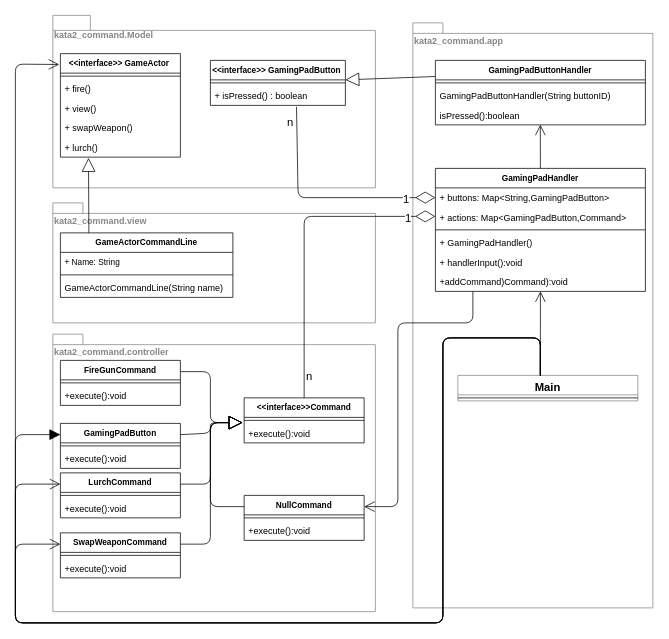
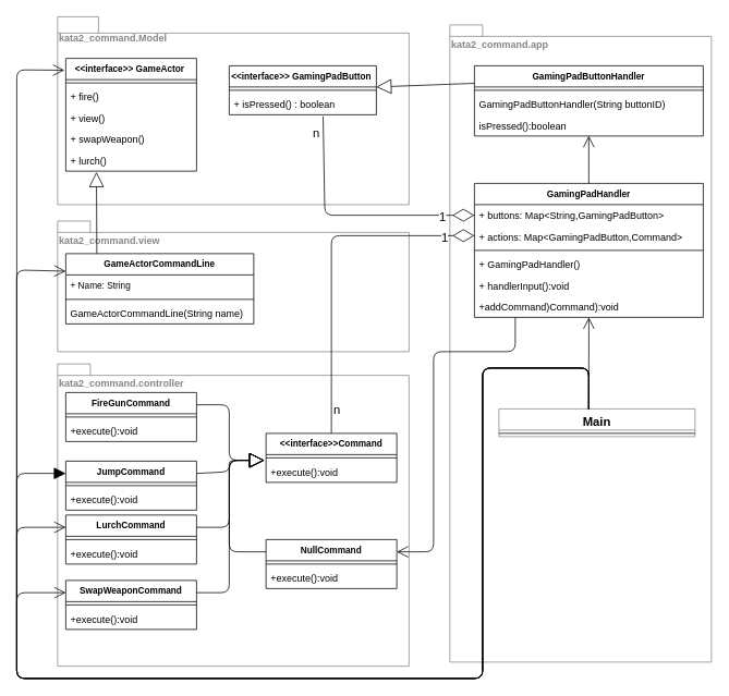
  <mxCell id="0" />
  <mxCell id="1" parent="0" />
  <mxCell id="2" value="kata2_command.controller" style="shape=folder;fontStyle=1;spacingTop=10;tabWidth=40;tabHeight=14;tabPosition=left;html=1;verticalAlign=top;align=left;fontColor=#858585;strokeColor=#878787;" vertex="1" parent="1"><mxGeometry x="70" y="445" width="430" height="370" as="geometry" /></mxCell>
  <mxCell id="3" value="kata2_command.app" style="shape=folder;fontStyle=1;spacingTop=10;tabWidth=40;tabHeight=14;tabPosition=left;html=1;verticalAlign=top;align=left;fontColor=#858585;sketch=0;strokeColor=#878787;" vertex="1" parent="1"><mxGeometry x="550" y="30" width="320" height="780" as="geometry" /></mxCell>
  <mxCell id="4" value="kata2_command.Model" style="shape=folder;fontStyle=1;spacingTop=12;tabWidth=50;tabHeight=20;tabPosition=left;html=1;labelPosition=center;verticalLabelPosition=middle;align=left;verticalAlign=top;fontColor=#858585;strokeColor=#858585;" vertex="1" parent="1"><mxGeometry x="70" y="20" width="430" height="230" as="geometry" /></mxCell>
  <mxCell id="5" value="kata2_command.view" style="shape=folder;fontStyle=1;spacingTop=10;tabWidth=40;tabHeight=14;tabPosition=left;html=1;align=left;verticalAlign=top;fontColor=#878787;strokeColor=#858585;" vertex="1" parent="1"><mxGeometry x="70" y="270" width="430" height="160" as="geometry" /></mxCell>
  <mxCell id="6" value="GameActorCommandLine" style="swimlane;fontStyle=1;align=center;verticalAlign=top;childLayout=stackLayout;horizontal=1;startSize=26;horizontalStack=0;resizeParent=1;resizeParentMax=0;resizeLast=0;collapsible=1;marginBottom=0;fontSize=11;" vertex="1" parent="1"><mxGeometry x="80" y="310" width="230" height="86" as="geometry" /></mxCell>
  <mxCell id="7" value="+ Name: String" style="text;strokeColor=none;fillColor=none;align=left;verticalAlign=top;spacingLeft=4;spacingRight=4;overflow=hidden;rotatable=0;points=[[0,0.5],[1,0.5]];portConstraint=eastwest;fontSize=11;" vertex="1" parent="6"><mxGeometry y="26" width="230" height="26" as="geometry" /></mxCell>
  <mxCell id="8" value="" style="line;strokeWidth=1;fillColor=none;align=left;verticalAlign=middle;spacingTop=-1;spacingLeft=3;spacingRight=3;rotatable=0;labelPosition=right;points=[];portConstraint=eastwest;" vertex="1" parent="6"><mxGeometry y="52" width="230" height="8" as="geometry" /></mxCell>
  <mxCell id="9" value="GameActorCommandLine(String name)" style="text;strokeColor=none;fillColor=none;align=left;verticalAlign=top;spacingLeft=4;spacingRight=4;overflow=hidden;rotatable=0;points=[[0,0.5],[1,0.5]];portConstraint=eastwest;" vertex="1" parent="6"><mxGeometry y="60" width="230" height="26" as="geometry" /></mxCell>
  <mxCell id="10" value="Extends" style="endArrow=block;endSize=16;endFill=0;html=1;entryX=0.25;entryY=1;entryDx=0;entryDy=0;textOpacity=0;" edge="1" parent="1"><mxGeometry x="-0.052" y="1" width="160" relative="1" as="geometry"><mxPoint x="118" y="310" as="sourcePoint" /><mxPoint x="117.5" y="210" as="targetPoint" /><mxPoint as="offset" /></mxGeometry></mxCell>
  <mxCell id="11" value="&lt;&lt;interface&gt;&gt; GameActor " style="swimlane;fontStyle=1;align=center;verticalAlign=top;childLayout=stackLayout;horizontal=1;startSize=26;horizontalStack=0;resizeParent=1;resizeParentMax=0;resizeLast=0;collapsible=1;marginBottom=0;fontSize=11;" vertex="1" parent="1"><mxGeometry x="80" y="71" width="160" height="138" as="geometry" /></mxCell>
  <mxCell id="12" value="" style="line;strokeWidth=1;fillColor=none;align=left;verticalAlign=middle;spacingTop=-1;spacingLeft=3;spacingRight=3;rotatable=0;labelPosition=right;points=[];portConstraint=eastwest;" vertex="1" parent="11"><mxGeometry y="26" width="160" height="8" as="geometry" /></mxCell>
  <mxCell id="13" value="+ fire()&#10;" style="text;strokeColor=none;fillColor=none;align=left;verticalAlign=top;spacingLeft=4;spacingRight=4;overflow=hidden;rotatable=0;points=[[0,0.5],[1,0.5]];portConstraint=eastwest;" vertex="1" parent="11"><mxGeometry y="34" width="160" height="26" as="geometry" /></mxCell>
  <mxCell id="14" value="+ view()&#10;" style="text;strokeColor=none;fillColor=none;align=left;verticalAlign=top;spacingLeft=4;spacingRight=4;overflow=hidden;rotatable=0;points=[[0,0.5],[1,0.5]];portConstraint=eastwest;" vertex="1" parent="11"><mxGeometry y="60" width="160" height="26" as="geometry" /></mxCell>
  <mxCell id="15" value="+ swapWeapon()&#10;" style="text;strokeColor=none;fillColor=none;align=left;verticalAlign=top;spacingLeft=4;spacingRight=4;overflow=hidden;rotatable=0;points=[[0,0.5],[1,0.5]];portConstraint=eastwest;" vertex="1" parent="11"><mxGeometry y="86" width="160" height="26" as="geometry" /></mxCell>
  <mxCell id="16" value="+ lurch()&#10;" style="text;strokeColor=none;fillColor=none;align=left;verticalAlign=top;spacingLeft=4;spacingRight=4;overflow=hidden;rotatable=0;points=[[0,0.5],[1,0.5]];portConstraint=eastwest;" vertex="1" parent="11"><mxGeometry y="112" width="160" height="26" as="geometry" /></mxCell>
  <mxCell id="17" value="&lt;&lt;interface&gt;&gt; GamingPadButton " style="swimlane;fontStyle=1;align=center;verticalAlign=top;childLayout=stackLayout;horizontal=1;startSize=26;horizontalStack=0;resizeParent=1;resizeParentMax=0;resizeLast=0;collapsible=1;marginBottom=0;fontSize=11;" vertex="1" parent="1"><mxGeometry x="280" y="80" width="180" height="60" as="geometry" /></mxCell>
  <mxCell id="18" value="" style="line;strokeWidth=1;fillColor=none;align=left;verticalAlign=middle;spacingTop=-1;spacingLeft=3;spacingRight=3;rotatable=0;labelPosition=right;points=[];portConstraint=eastwest;" vertex="1" parent="17"><mxGeometry y="26" width="180" height="8" as="geometry" /></mxCell>
  <mxCell id="19" value="Extends" style="endArrow=block;endSize=16;endFill=0;html=1;textOpacity=0;exitX=0;exitY=0.25;exitDx=0;exitDy=0;" edge="1" parent="17" source="21"><mxGeometry x="-0.052" y="1" width="160" relative="1" as="geometry"><mxPoint x="169.32" y="126" as="sourcePoint" /><mxPoint x="180" y="26" as="targetPoint" /><mxPoint as="offset" /></mxGeometry></mxCell>
  <mxCell id="20" value="+ isPressed() : boolean&#10;" style="text;strokeColor=none;fillColor=none;align=left;verticalAlign=top;spacingLeft=4;spacingRight=4;overflow=hidden;rotatable=0;points=[[0,0.5],[1,0.5]];portConstraint=eastwest;" vertex="1" parent="17"><mxGeometry y="34" width="180" height="26" as="geometry" /></mxCell>
  <mxCell id="21" value="GamingPadButtonHandler" style="swimlane;fontStyle=1;align=center;verticalAlign=top;childLayout=stackLayout;horizontal=1;startSize=26;horizontalStack=0;resizeParent=1;resizeParentMax=0;resizeLast=0;collapsible=1;marginBottom=0;fontSize=11;" vertex="1" parent="1"><mxGeometry x="580" y="80" width="280" height="86" as="geometry" /></mxCell>
  <mxCell id="22" value="" style="line;strokeWidth=1;fillColor=none;align=left;verticalAlign=middle;spacingTop=-1;spacingLeft=3;spacingRight=3;rotatable=0;labelPosition=right;points=[];portConstraint=eastwest;" vertex="1" parent="21"><mxGeometry y="26" width="280" height="8" as="geometry" /></mxCell>
  <mxCell id="23" value="GamingPadButtonHandler(String buttonID)" style="text;strokeColor=none;fillColor=none;align=left;verticalAlign=top;spacingLeft=4;spacingRight=4;overflow=hidden;rotatable=0;points=[[0,0.5],[1,0.5]];portConstraint=eastwest;" vertex="1" parent="21"><mxGeometry y="34" width="280" height="26" as="geometry" /></mxCell>
  <mxCell id="24" value="isPressed():boolean" style="text;strokeColor=none;fillColor=none;align=left;verticalAlign=top;spacingLeft=4;spacingRight=4;overflow=hidden;rotatable=0;points=[[0,0.5],[1,0.5]];portConstraint=eastwest;" vertex="1" parent="21"><mxGeometry y="60" width="280" height="26" as="geometry" /></mxCell>
  <mxCell id="25" value="GamingPadHandler" style="swimlane;fontStyle=1;align=center;verticalAlign=top;childLayout=stackLayout;horizontal=1;startSize=26;horizontalStack=0;resizeParent=1;resizeParentMax=0;resizeLast=0;collapsible=1;marginBottom=0;fontSize=11;" vertex="1" parent="1"><mxGeometry x="580" y="224" width="280" height="164" as="geometry" /></mxCell>
  <mxCell id="26" value="+ buttons: Map&lt;String,GamingPadButton&gt;" style="text;strokeColor=none;fillColor=none;align=left;verticalAlign=top;spacingLeft=4;spacingRight=4;overflow=hidden;rotatable=0;points=[[0,0.5],[1,0.5]];portConstraint=eastwest;" vertex="1" parent="25"><mxGeometry y="26" width="280" height="26" as="geometry" /></mxCell>
  <mxCell id="27" value="+ actions: Map&lt;GamingPadButton,Command&gt;" style="text;strokeColor=none;fillColor=none;align=left;verticalAlign=top;spacingLeft=4;spacingRight=4;overflow=hidden;rotatable=0;points=[[0,0.5],[1,0.5]];portConstraint=eastwest;" vertex="1" parent="25"><mxGeometry y="52" width="280" height="26" as="geometry" /></mxCell>
  <mxCell id="28" value="" style="line;strokeWidth=1;fillColor=none;align=left;verticalAlign=middle;spacingTop=-1;spacingLeft=3;spacingRight=3;rotatable=0;labelPosition=right;points=[];portConstraint=eastwest;" vertex="1" parent="25"><mxGeometry y="78" width="280" height="8" as="geometry" /></mxCell>
  <mxCell id="29" value="+ GamingPadHandler()" style="text;strokeColor=none;fillColor=none;align=left;verticalAlign=top;spacingLeft=4;spacingRight=4;overflow=hidden;rotatable=0;points=[[0,0.5],[1,0.5]];portConstraint=eastwest;" vertex="1" parent="25"><mxGeometry y="86" width="280" height="26" as="geometry" /></mxCell>
  <mxCell id="30" value="+ handlerInput():void" style="text;strokeColor=none;fillColor=none;align=left;verticalAlign=top;spacingLeft=4;spacingRight=4;overflow=hidden;rotatable=0;points=[[0,0.5],[1,0.5]];portConstraint=eastwest;" vertex="1" parent="25"><mxGeometry y="112" width="280" height="26" as="geometry" /></mxCell>
  <mxCell id="31" value="+addCommand)Command):void" style="text;strokeColor=none;fillColor=none;align=left;verticalAlign=top;spacingLeft=4;spacingRight=4;overflow=hidden;rotatable=0;points=[[0,0.5],[1,0.5]];portConstraint=eastwest;" vertex="1" parent="25"><mxGeometry y="138" width="280" height="26" as="geometry" /></mxCell>
  <mxCell id="32" value="" style="endArrow=diamondThin;endFill=0;endSize=24;html=1;fontSize=11;fontColor=#000000;entryX=0;entryY=0.5;entryDx=0;entryDy=0;exitX=0.638;exitY=1.075;exitDx=0;exitDy=0;exitPerimeter=0;" edge="1" parent="1" source="20" target="26"><mxGeometry width="160" relative="1" as="geometry"><mxPoint x="397" y="150" as="sourcePoint" /><mxPoint x="830" y="440" as="targetPoint" /><Array as="points"><mxPoint x="397" y="263" /></Array></mxGeometry></mxCell>
  <mxCell id="33" value="1" style="edgeLabel;html=1;align=center;verticalAlign=middle;resizable=0;points=[];fontSize=15;fontColor=none;" vertex="1" connectable="0" parent="32"><mxGeometry x="0.787" relative="1" as="geometry"><mxPoint x="-7.7" as="offset" /></mxGeometry></mxCell>
  <mxCell id="34" value="n" style="edgeLabel;html=1;align=right;verticalAlign=middle;resizable=0;points=[];fontSize=15;fontColor=none;" vertex="1" connectable="0" parent="32"><mxGeometry x="-0.878" y="-4" relative="1" as="geometry"><mxPoint as="offset" /></mxGeometry></mxCell>
  <mxCell id="35" value="&lt;&lt;interface&gt;&gt;Command" style="swimlane;fontStyle=1;align=center;verticalAlign=top;childLayout=stackLayout;horizontal=1;startSize=26;horizontalStack=0;resizeParent=1;resizeParentMax=0;resizeLast=0;collapsible=1;marginBottom=0;sketch=0;fontSize=11;fontColor=#000000;" vertex="1" parent="1"><mxGeometry x="325" y="530" width="160" height="60" as="geometry" /></mxCell>
  <mxCell id="36" value="" style="line;strokeWidth=1;fillColor=none;align=left;verticalAlign=middle;spacingTop=-1;spacingLeft=3;spacingRight=3;rotatable=0;labelPosition=right;points=[];portConstraint=eastwest;" vertex="1" parent="35"><mxGeometry y="26" width="160" height="8" as="geometry" /></mxCell>
  <mxCell id="37" value="+execute():void" style="text;strokeColor=none;fillColor=none;align=left;verticalAlign=top;spacingLeft=4;spacingRight=4;overflow=hidden;rotatable=0;points=[[0,0.5],[1,0.5]];portConstraint=eastwest;" vertex="1" parent="35"><mxGeometry y="34" width="160" height="26" as="geometry" /></mxCell>
  <mxCell id="38" value="" style="endArrow=diamondThin;endFill=0;endSize=24;html=1;fontSize=11;fontColor=#000000;exitX=0.5;exitY=0;exitDx=0;exitDy=0;" edge="1" parent="1" source="35"><mxGeometry width="160" relative="1" as="geometry"><mxPoint x="394" y="520" as="sourcePoint" /><mxPoint x="580" y="288" as="targetPoint" /><Array as="points"><mxPoint x="405" y="288" /></Array></mxGeometry></mxCell>
  <mxCell id="39" value="&lt;p style=&quot;line-height: 0%&quot;&gt;n&lt;/p&gt;" style="edgeLabel;html=1;align=left;verticalAlign=middle;resizable=0;points=[];fontSize=15;fontColor=none;" vertex="1" connectable="0" parent="38"><mxGeometry x="-0.858" y="-1" relative="1" as="geometry"><mxPoint as="offset" /></mxGeometry></mxCell>
  <mxCell id="40" value="1" style="edgeLabel;html=1;align=left;verticalAlign=middle;resizable=0;points=[];fontSize=15;fontColor=none;" vertex="1" connectable="0" parent="38"><mxGeometry x="0.799" y="-1" relative="1" as="geometry"><mxPoint as="offset" /></mxGeometry></mxCell>
  <mxCell id="41" value="" style="endArrow=open;endFill=1;endSize=12;html=1;fontSize=11;fontColor=#000000;entryX=0.531;entryY=0.174;entryDx=0;entryDy=0;entryPerimeter=0;exitX=0.5;exitY=0;exitDx=0;exitDy=0;" edge="1" parent="1" source="25" target="3"><mxGeometry width="160" relative="1" as="geometry"><mxPoint x="460" y="410" as="sourcePoint" /><mxPoint x="620" y="410" as="targetPoint" /></mxGeometry></mxCell>
  <mxCell id="42" value="Main" style="swimlane;fontStyle=1;align=center;verticalAlign=top;childLayout=stackLayout;horizontal=1;startSize=26;horizontalStack=0;resizeParent=1;resizeParentMax=0;resizeLast=0;collapsible=1;marginBottom=0;sketch=0;strokeColor=#858585;fontSize=15;fontColor=#000000;" vertex="1" parent="1"><mxGeometry x="610" y="500" width="240" height="34" as="geometry" /></mxCell>
  <mxCell id="43" value="" style="line;strokeWidth=1;fillColor=none;align=left;verticalAlign=middle;spacingTop=-1;spacingLeft=3;spacingRight=3;rotatable=0;labelPosition=right;points=[];portConstraint=eastwest;" vertex="1" parent="42"><mxGeometry y="26" width="240" height="8" as="geometry" /></mxCell>
  <mxCell id="44" value="NullCommand" style="swimlane;fontStyle=1;align=center;verticalAlign=top;childLayout=stackLayout;horizontal=1;startSize=26;horizontalStack=0;resizeParent=1;resizeParentMax=0;resizeLast=0;collapsible=1;marginBottom=0;sketch=0;fontSize=11;fontColor=#000000;" vertex="1" parent="1"><mxGeometry x="325" y="660" width="160" height="60" as="geometry" /></mxCell>
  <mxCell id="45" value="" style="line;strokeWidth=1;fillColor=none;align=left;verticalAlign=middle;spacingTop=-1;spacingLeft=3;spacingRight=3;rotatable=0;labelPosition=right;points=[];portConstraint=eastwest;" vertex="1" parent="44"><mxGeometry y="26" width="160" height="8" as="geometry" /></mxCell>
  <mxCell id="46" value="+execute():void" style="text;strokeColor=none;fillColor=none;align=left;verticalAlign=top;spacingLeft=4;spacingRight=4;overflow=hidden;rotatable=0;points=[[0,0.5],[1,0.5]];portConstraint=eastwest;" vertex="1" parent="44"><mxGeometry y="34" width="160" height="26" as="geometry" /></mxCell>
  <mxCell id="47" value="" style="endArrow=open;endFill=1;endSize=12;html=1;fontSize=11;fontColor=#000000;entryX=1;entryY=0.25;entryDx=0;entryDy=0;" edge="1" parent="1" target="44"><mxGeometry width="160" relative="1" as="geometry"><mxPoint x="630" y="388" as="sourcePoint" /><mxPoint x="499" y="689" as="targetPoint" /><Array as="points"><mxPoint x="630" y="430" /><mxPoint x="530" y="430" /><mxPoint x="530" y="675" /></Array></mxGeometry></mxCell>
- <mxCell id="48" value="GamingPadButton" style="swimlane;fontStyle=1;align=center;verticalAlign=top;childLayout=stackLayout;horizontal=1;startSize=26;horizontalStack=0;resizeParent=1;resizeParentMax=0;resizeLast=0;collapsible=1;marginBottom=0;sketch=0;fontSize=11;fontColor=#000000;" vertex="1" parent="1"><mxGeometry x="80" y="564" width="160" height="60" as="geometry" /></mxCell>
+ <mxCell id="48" value="JumpCommand" style="swimlane;fontStyle=1;align=center;verticalAlign=top;childLayout=stackLayout;horizontal=1;startSize=26;horizontalStack=0;resizeParent=1;resizeParentMax=0;resizeLast=0;collapsible=1;marginBottom=0;sketch=0;fontSize=11;fontColor=#000000;" vertex="1" parent="1"><mxGeometry x="80" y="564" width="160" height="60" as="geometry" /></mxCell>
  <mxCell id="49" value="" style="line;strokeWidth=1;fillColor=none;align=left;verticalAlign=middle;spacingTop=-1;spacingLeft=3;spacingRight=3;rotatable=0;labelPosition=right;points=[];portConstraint=eastwest;" vertex="1" parent="48"><mxGeometry y="26" width="160" height="8" as="geometry" /></mxCell>
  <mxCell id="50" value="+execute():void" style="text;strokeColor=none;fillColor=none;align=left;verticalAlign=top;spacingLeft=4;spacingRight=4;overflow=hidden;rotatable=0;points=[[0,0.5],[1,0.5]];portConstraint=eastwest;" vertex="1" parent="48"><mxGeometry y="34" width="160" height="26" as="geometry" /></mxCell>
  <mxCell id="51" value="FireGunCommand" style="swimlane;fontStyle=1;align=center;verticalAlign=top;childLayout=stackLayout;horizontal=1;startSize=26;horizontalStack=0;resizeParent=1;resizeParentMax=0;resizeLast=0;collapsible=1;marginBottom=0;sketch=0;fontSize=11;fontColor=#000000;" vertex="1" parent="1"><mxGeometry x="80" y="480" width="160" height="60" as="geometry" /></mxCell>
  <mxCell id="52" value="" style="line;strokeWidth=1;fillColor=none;align=left;verticalAlign=middle;spacingTop=-1;spacingLeft=3;spacingRight=3;rotatable=0;labelPosition=right;points=[];portConstraint=eastwest;" vertex="1" parent="51"><mxGeometry y="26" width="160" height="8" as="geometry" /></mxCell>
  <mxCell id="53" value="+execute():void" style="text;strokeColor=none;fillColor=none;align=left;verticalAlign=top;spacingLeft=4;spacingRight=4;overflow=hidden;rotatable=0;points=[[0,0.5],[1,0.5]];portConstraint=eastwest;" vertex="1" parent="51"><mxGeometry y="34" width="160" height="26" as="geometry" /></mxCell>
  <mxCell id="54" value="LurchCommand" style="swimlane;fontStyle=1;align=center;verticalAlign=top;childLayout=stackLayout;horizontal=1;startSize=26;horizontalStack=0;resizeParent=1;resizeParentMax=0;resizeLast=0;collapsible=1;marginBottom=0;sketch=0;fontSize=11;fontColor=#000000;" vertex="1" parent="1"><mxGeometry x="80" y="630" width="160" height="60" as="geometry" /></mxCell>
  <mxCell id="55" value="" style="line;strokeWidth=1;fillColor=none;align=left;verticalAlign=middle;spacingTop=-1;spacingLeft=3;spacingRight=3;rotatable=0;labelPosition=right;points=[];portConstraint=eastwest;" vertex="1" parent="54"><mxGeometry y="26" width="160" height="8" as="geometry" /></mxCell>
  <mxCell id="56" value="+execute():void" style="text;strokeColor=none;fillColor=none;align=left;verticalAlign=top;spacingLeft=4;spacingRight=4;overflow=hidden;rotatable=0;points=[[0,0.5],[1,0.5]];portConstraint=eastwest;" vertex="1" parent="54"><mxGeometry y="34" width="160" height="26" as="geometry" /></mxCell>
  <mxCell id="57" value="SwapWeaponCommand" style="swimlane;fontStyle=1;align=center;verticalAlign=top;childLayout=stackLayout;horizontal=1;startSize=26;horizontalStack=0;resizeParent=1;resizeParentMax=0;resizeLast=0;collapsible=1;marginBottom=0;sketch=0;fontSize=11;fontColor=#000000;" vertex="1" parent="1"><mxGeometry x="80" y="710" width="160" height="60" as="geometry" /></mxCell>
  <mxCell id="58" value="" style="line;strokeWidth=1;fillColor=none;align=left;verticalAlign=middle;spacingTop=-1;spacingLeft=3;spacingRight=3;rotatable=0;labelPosition=right;points=[];portConstraint=eastwest;" vertex="1" parent="57"><mxGeometry y="26" width="160" height="8" as="geometry" /></mxCell>
  <mxCell id="59" value="+execute():void" style="text;strokeColor=none;fillColor=none;align=left;verticalAlign=top;spacingLeft=4;spacingRight=4;overflow=hidden;rotatable=0;points=[[0,0.5],[1,0.5]];portConstraint=eastwest;" vertex="1" parent="57"><mxGeometry y="34" width="160" height="26" as="geometry" /></mxCell>
  <mxCell id="60" value="Extends" style="endArrow=block;endSize=16;endFill=0;html=1;fontSize=11;entryX=-0.013;entryY=-0.038;entryDx=0;entryDy=0;entryPerimeter=0;exitX=1;exitY=0.25;exitDx=0;exitDy=0;noLabel=1;fontColor=none;" edge="1" parent="1" source="51" target="37"><mxGeometry x="0.125" width="160" relative="1" as="geometry"><mxPoint x="290.03" y="618.55" as="sourcePoint" /><mxPoint x="290" y="550" as="targetPoint" /><Array as="points"><mxPoint x="280" y="495" /><mxPoint x="280" y="563" /></Array><mxPoint as="offset" /></mxGeometry></mxCell>
  <mxCell id="61" value="Extends" style="endArrow=block;endSize=16;endFill=0;html=1;fontSize=11;entryX=-0.013;entryY=-0.038;entryDx=0;entryDy=0;entryPerimeter=0;exitX=1;exitY=0.25;exitDx=0;exitDy=0;noLabel=1;fontColor=none;" edge="1" parent="1" source="48" target="37"><mxGeometry x="0.125" width="160" relative="1" as="geometry"><mxPoint x="290.03" y="618.55" as="sourcePoint" /><mxPoint x="290" y="550" as="targetPoint" /><Array as="points"><mxPoint x="280" y="577" /><mxPoint x="280" y="563" /></Array><mxPoint as="offset" /></mxGeometry></mxCell>
  <mxCell id="62" value="Extends" style="endArrow=block;endSize=16;endFill=0;html=1;fontSize=11;entryX=-0.013;entryY=-0.038;entryDx=0;entryDy=0;entryPerimeter=0;exitX=1;exitY=0.25;exitDx=0;exitDy=0;noLabel=1;fontColor=none;" edge="1" parent="1" source="54" target="37"><mxGeometry x="0.125" width="160" relative="1" as="geometry"><mxPoint x="290.03" y="618.55" as="sourcePoint" /><mxPoint x="290" y="550" as="targetPoint" /><Array as="points"><mxPoint x="280" y="645" /><mxPoint x="280" y="563" /></Array><mxPoint as="offset" /></mxGeometry></mxCell>
  <mxCell id="63" value="Extends" style="endArrow=block;endSize=16;endFill=0;html=1;fontSize=11;entryX=-0.013;entryY=-0.038;entryDx=0;entryDy=0;entryPerimeter=0;noLabel=1;fontColor=none;exitX=1;exitY=0.25;exitDx=0;exitDy=0;" edge="1" parent="1" source="57" target="37"><mxGeometry x="0.125" width="160" relative="1" as="geometry"><mxPoint x="240" y="755" as="sourcePoint" /><mxPoint x="290" y="550" as="targetPoint" /><Array as="points"><mxPoint x="280" y="725" /><mxPoint x="280" y="563" /></Array><mxPoint as="offset" /></mxGeometry></mxCell>
  <mxCell id="64" value="Extends" style="endArrow=block;endSize=16;endFill=0;html=1;fontSize=11;entryX=-0.013;entryY=-0.038;entryDx=0;entryDy=0;entryPerimeter=0;exitX=0;exitY=0.25;exitDx=0;exitDy=0;noLabel=1;fontColor=none;" edge="1" parent="1" source="44" target="37"><mxGeometry x="0.125" width="160" relative="1" as="geometry"><mxPoint x="290.03" y="618.55" as="sourcePoint" /><mxPoint x="290" y="550" as="targetPoint" /><Array as="points"><mxPoint x="280" y="675" /><mxPoint x="280" y="563" /></Array><mxPoint as="offset" /></mxGeometry></mxCell>
  <mxCell id="65" value="" style="endArrow=open;endFill=1;endSize=12;html=1;fontSize=11;fontColor=none;entryX=0.5;entryY=1;entryDx=0;entryDy=0;exitX=0.531;exitY=0.603;exitDx=0;exitDy=0;exitPerimeter=0;" edge="1" parent="1" source="3" target="25"><mxGeometry width="160" relative="1" as="geometry"><mxPoint x="440" y="470" as="sourcePoint" /><mxPoint x="600" y="470" as="targetPoint" /><Array as="points"><mxPoint x="720" y="450" /></Array></mxGeometry></mxCell>
+ <mxCell id="66" value="" style="endArrow=open;endFill=1;endSize=12;html=1;fontSize=11;fontColor=none;exitX=0.531;exitY=0.603;exitDx=0;exitDy=0;exitPerimeter=0;entryX=0;entryY=0.25;entryDx=0;entryDy=0;" edge="1" parent="1" source="3" target="6"><mxGeometry width="160" relative="1" as="geometry"><mxPoint x="719.92" y="500.34" as="sourcePoint" /><mxPoint x="-10" y="40" as="targetPoint" /><Array as="points"><mxPoint x="720" y="450" /><mxPoint x="590" y="450" /><mxPoint x="590" y="830" /><mxPoint x="20" y="830" /><mxPoint x="20" y="330" /></Array></mxGeometry></mxCell>
  <mxCell id="67" value="" style="endArrow=open;endFill=1;endSize=12;html=1;fontSize=11;fontColor=none;exitX=0.531;exitY=0.603;exitDx=0;exitDy=0;exitPerimeter=0;entryX=-0.01;entryY=0.105;entryDx=0;entryDy=0;entryPerimeter=0;" edge="1" parent="1" source="3" target="11"><mxGeometry width="160" relative="1" as="geometry"><mxPoint x="719.92" y="500.34" as="sourcePoint" /><mxPoint x="-10" y="40" as="targetPoint" /><Array as="points"><mxPoint x="720" y="450" /><mxPoint x="590" y="450" /><mxPoint x="590" y="830" /><mxPoint x="20" y="830" /><mxPoint x="20" y="85" /></Array></mxGeometry></mxCell>
  <mxCell id="68" value="" style="endArrow=block;endFill=1;endSize=12;html=1;fontSize=11;fontColor=none;exitX=0.531;exitY=0.603;exitDx=0;exitDy=0;exitPerimeter=0;entryX=0;entryY=0.25;entryDx=0;entryDy=0;" edge="1" parent="1" source="3" target="48"><mxGeometry width="160" relative="1" as="geometry"><mxPoint x="719.92" y="500.34" as="sourcePoint" /><mxPoint x="-10" y="40" as="targetPoint" /><Array as="points"><mxPoint x="720" y="450" /><mxPoint x="590" y="450" /><mxPoint x="590" y="830" /><mxPoint x="20" y="830" /><mxPoint x="20" y="579" /></Array></mxGeometry></mxCell>
  <mxCell id="69" value="" style="endArrow=open;endFill=1;endSize=12;html=1;fontSize=11;fontColor=none;exitX=0.531;exitY=0.603;exitDx=0;exitDy=0;exitPerimeter=0;entryX=0;entryY=0.25;entryDx=0;entryDy=0;" edge="1" parent="1" source="3" target="54"><mxGeometry width="160" relative="1" as="geometry"><mxPoint x="719.92" y="500.34" as="sourcePoint" /><mxPoint x="-10" y="40" as="targetPoint" /><Array as="points"><mxPoint x="720" y="450" /><mxPoint x="590" y="450" /><mxPoint x="590" y="830" /><mxPoint x="20" y="830" /><mxPoint x="20" y="645" /></Array></mxGeometry></mxCell>
  <mxCell id="70" value="" style="endArrow=open;endFill=1;endSize=12;html=1;fontSize=11;fontColor=none;exitX=0.531;exitY=0.603;exitDx=0;exitDy=0;exitPerimeter=0;entryX=0;entryY=0.25;entryDx=0;entryDy=0;" edge="1" parent="1" source="3" target="57"><mxGeometry width="160" relative="1" as="geometry"><mxPoint x="719.92" y="500.34" as="sourcePoint" /><mxPoint x="-10" y="40" as="targetPoint" /><Array as="points"><mxPoint x="720" y="450" /><mxPoint x="590" y="450" /><mxPoint x="590" y="830" /><mxPoint x="20" y="830" /><mxPoint x="20" y="725" /></Array></mxGeometry></mxCell>
